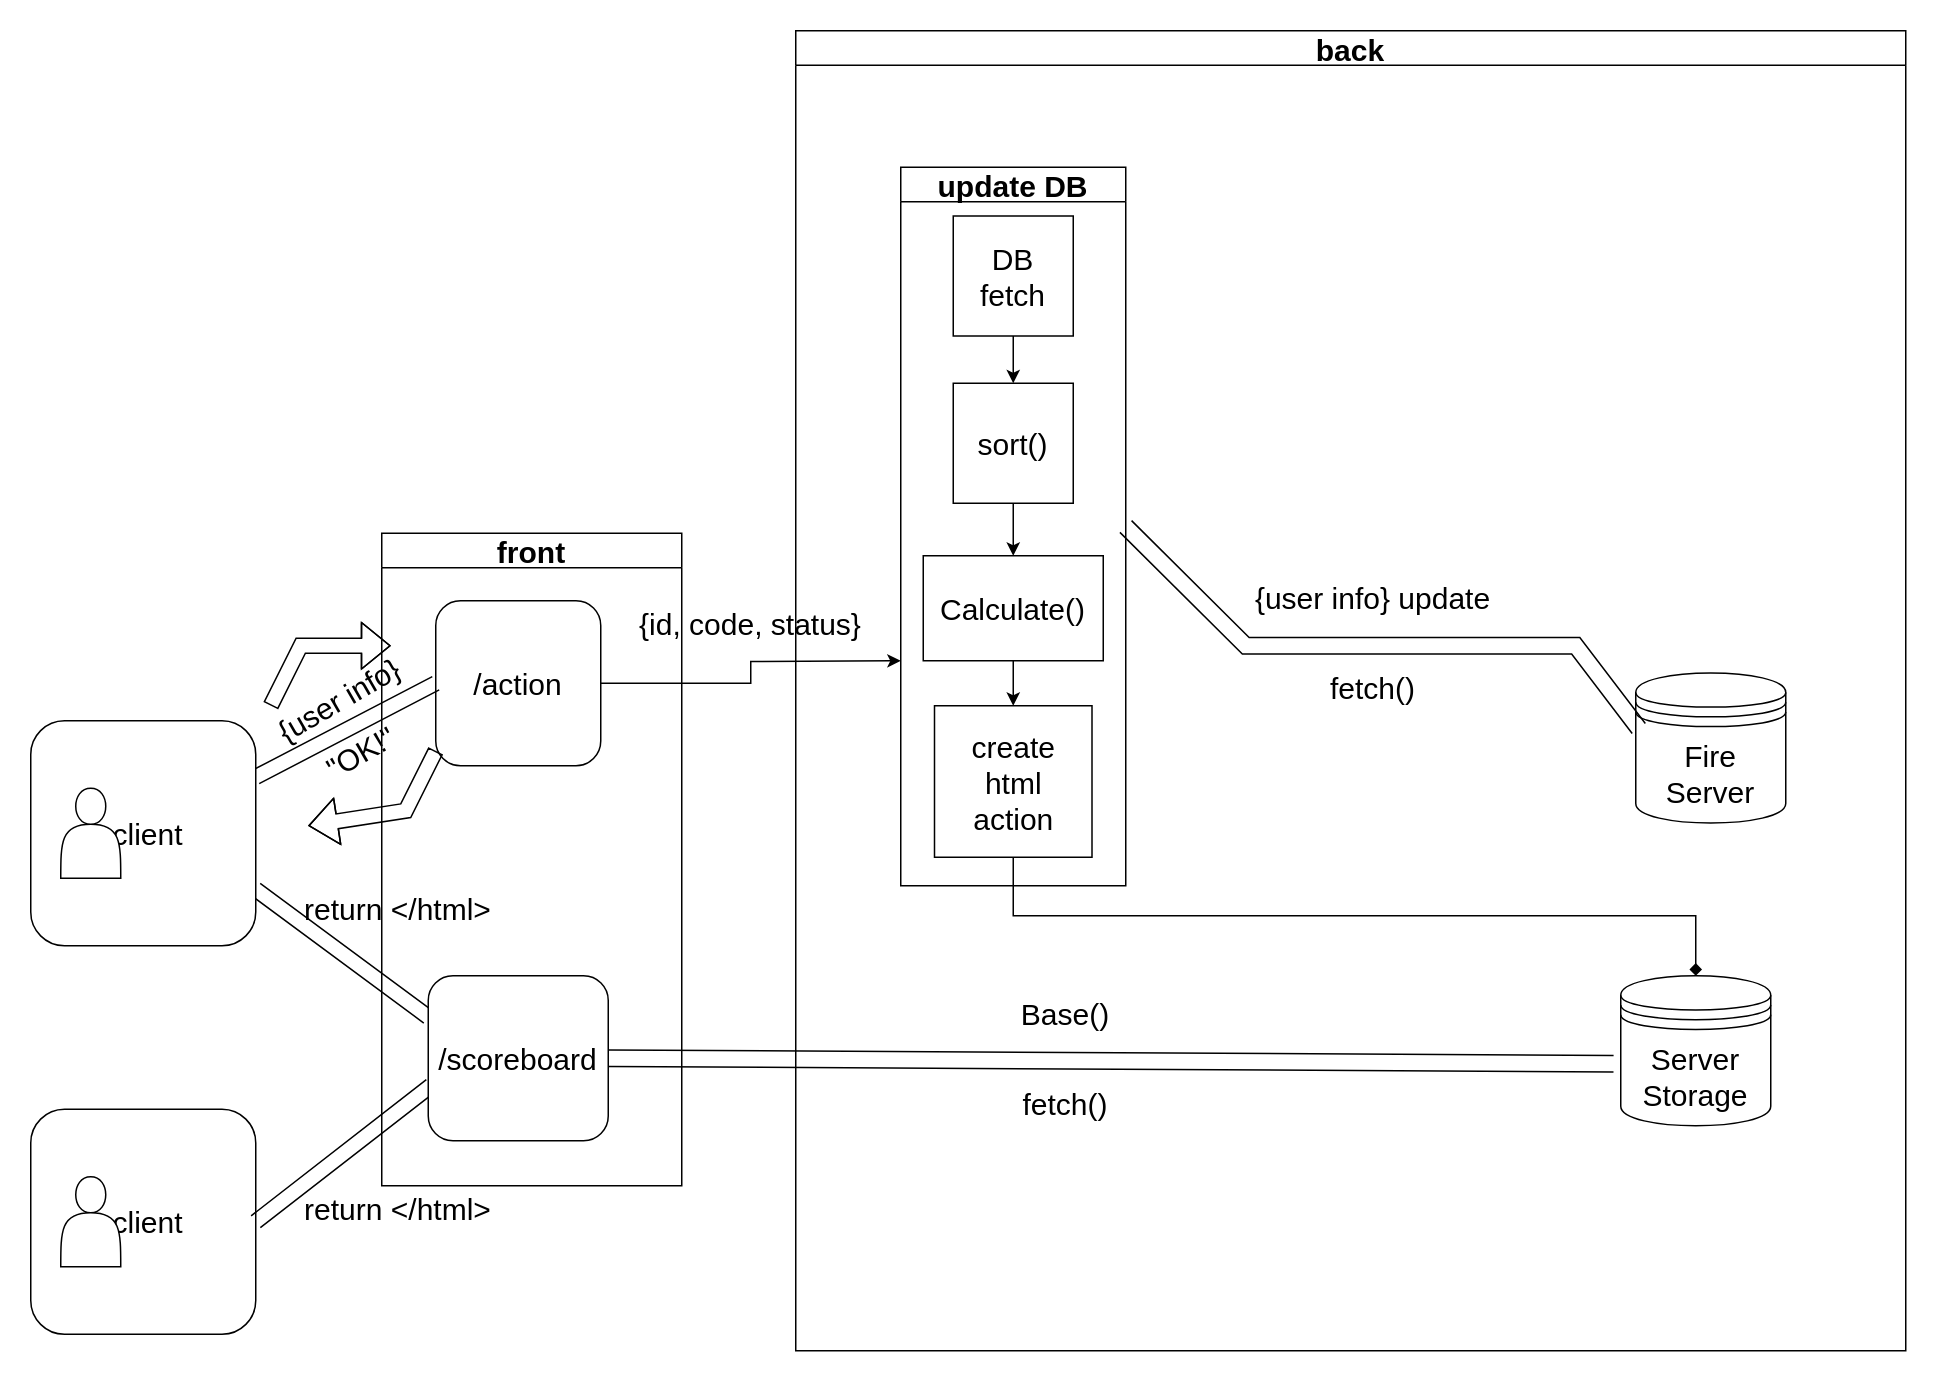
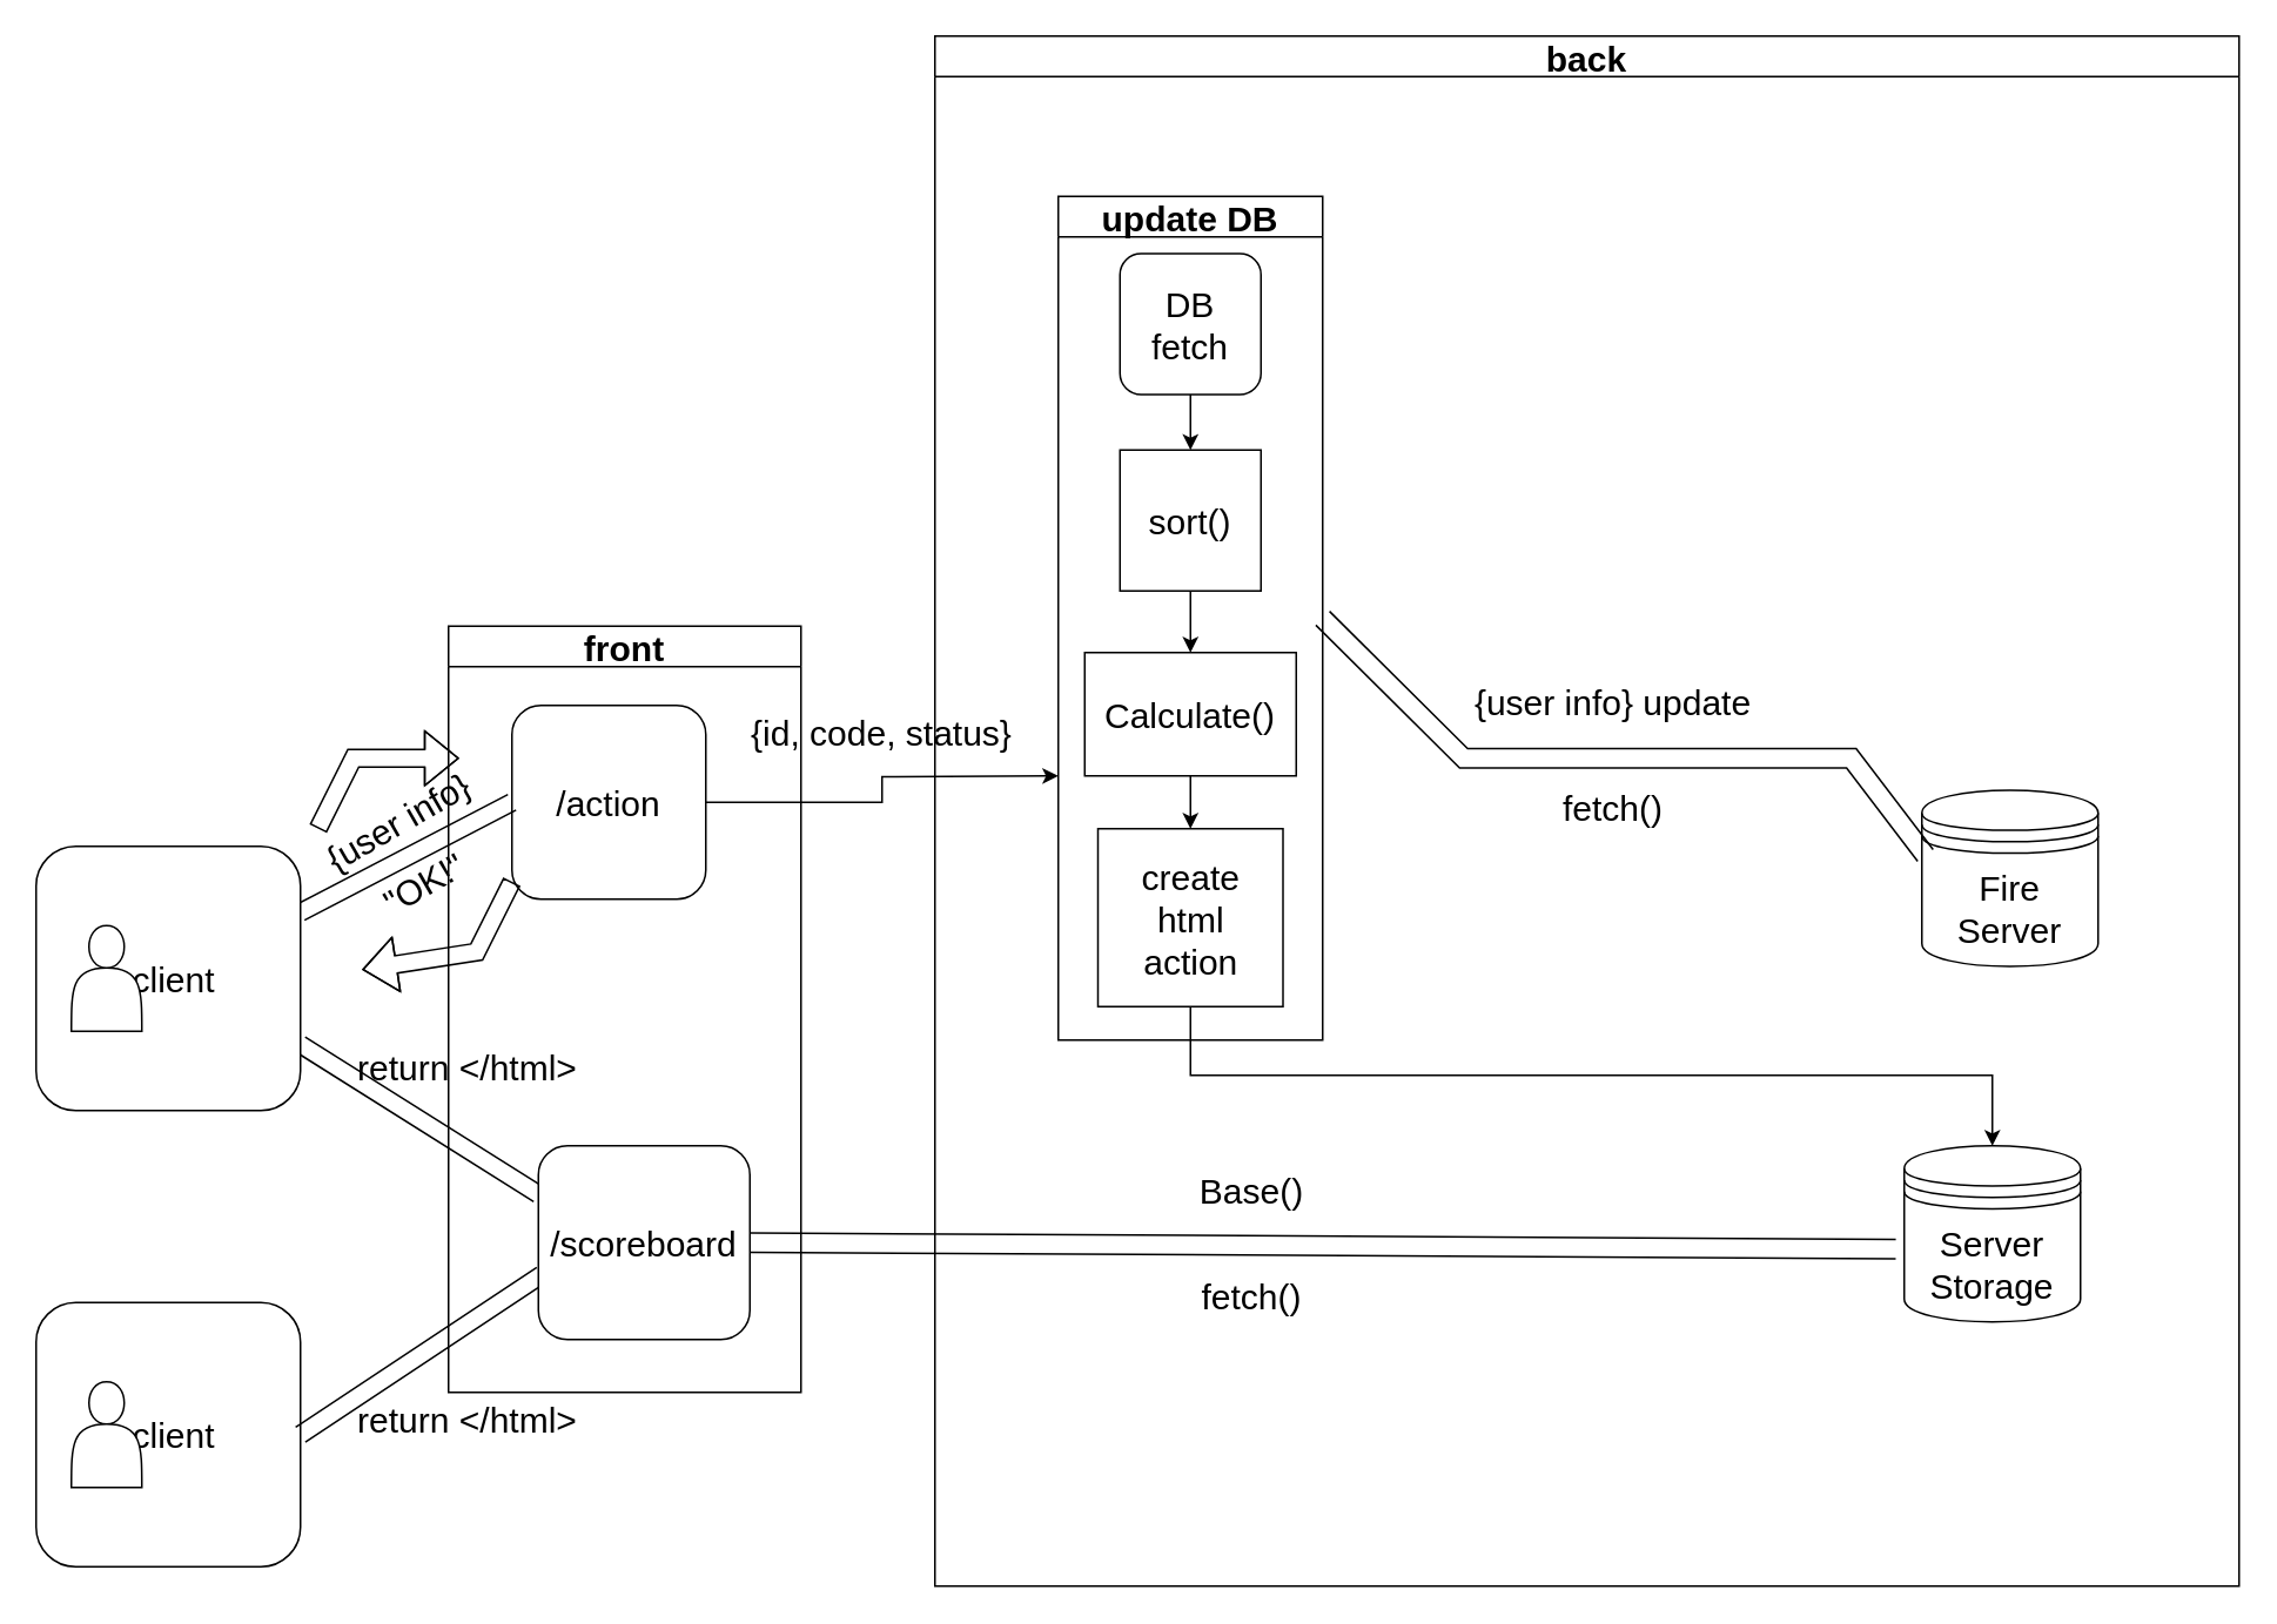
  <mxCell id="0" />
  <mxCell id="1" parent="0" />
  <mxCell id="2" style="edgeStyle=orthogonalEdgeStyle;rounded=0;orthogonalLoop=1;jettySize=auto;html=1;exitX=1;exitY=0.5;exitDx=0;exitDy=0;fontSize=20;" edge="1" parent="1" source="3"><mxGeometry relative="1" as="geometry"><mxPoint x="600" y="440" as="targetPoint" /></mxGeometry></mxCell>
  <mxCell id="3" value="/action" style="rounded=1;whiteSpace=wrap;html=1;fontSize=20;" vertex="1" parent="1"><mxGeometry x="290" y="400" width="110" height="110" as="geometry" /></mxCell>
  <mxCell id="4" value="" style="shape=link;html=1;rounded=0;fontSize=20;exitX=1;exitY=0.25;exitDx=0;exitDy=0;entryX=0;entryY=0.5;entryDx=0;entryDy=0;width=10;" edge="1" parent="1" source="11" target="3"><mxGeometry x="0.127" y="81" width="100" relative="1" as="geometry"><mxPoint x="180" y="570" as="sourcePoint" /><mxPoint x="420" y="583.333" as="targetPoint" /><mxPoint y="-1" as="offset" /></mxGeometry></mxCell>
  <mxCell id="5" value="{user info}" style="text;html=1;strokeColor=none;fillColor=none;align=center;verticalAlign=middle;whiteSpace=wrap;rounded=0;fontSize=20;rotation=-30;" vertex="1" parent="1"><mxGeometry x="170.66" y="450.95" width="109.28" height="30" as="geometry" /></mxCell>
  <mxCell id="6" value="&quot;OK!&quot;" style="text;html=1;strokeColor=none;fillColor=none;align=center;verticalAlign=middle;whiteSpace=wrap;rounded=0;fontSize=20;rotation=-30;" vertex="1" parent="1"><mxGeometry x="210" y="486" width="60" height="30" as="geometry" /></mxCell>
  <mxCell id="7" value="" style="shape=flexArrow;endArrow=classic;html=1;rounded=0;fontSize=20;exitX=0;exitY=0.909;exitDx=0;exitDy=0;exitPerimeter=0;" edge="1" parent="1" source="3"><mxGeometry width="50" height="50" relative="1" as="geometry"><mxPoint x="275" y="500" as="sourcePoint" /><mxPoint x="205" y="550" as="targetPoint" /><Array as="points"><mxPoint x="270" y="540" /></Array></mxGeometry></mxCell>
  <mxCell id="8" value="" style="shape=flexArrow;endArrow=classic;html=1;rounded=0;fontSize=20;" edge="1" parent="1"><mxGeometry width="50" height="50" relative="1" as="geometry"><mxPoint x="180" y="470" as="sourcePoint" /><mxPoint x="260" y="430" as="targetPoint" /><Array as="points"><mxPoint x="200" y="430" /></Array></mxGeometry></mxCell>
  <mxCell id="9" value="" style="shape=link;html=1;rounded=0;fontSize=20;exitX=1;exitY=0.75;exitDx=0;exitDy=0;width=10;entryX=0;entryY=0.25;entryDx=0;entryDy=0;" edge="1" parent="1" source="11" target="18"><mxGeometry x="0.127" y="81" width="100" relative="1" as="geometry"><mxPoint x="180" y="527.5" as="sourcePoint" /><mxPoint x="300" y="640" as="targetPoint" /><mxPoint y="-1" as="offset" /></mxGeometry></mxCell>
  <mxCell id="10" value="" style="group" vertex="1" connectable="0" parent="1"><mxGeometry x="20" y="480" width="150" height="150" as="geometry" /></mxCell>
  <mxCell id="11" value="&lt;span style=&quot;white-space: pre;&quot;&gt; &lt;/span&gt;&lt;span style=&quot;white-space: pre;&quot;&gt; &lt;/span&gt;&lt;font style=&quot;font-size: 20px;&quot;&gt;client&lt;/font&gt;" style="rounded=1;whiteSpace=wrap;html=1;" vertex="1" parent="10"><mxGeometry width="150" height="150" as="geometry" /></mxCell>
  <mxCell id="12" value="" style="shape=actor;whiteSpace=wrap;html=1;" vertex="1" parent="10"><mxGeometry x="20" y="45" width="40" height="60" as="geometry" /></mxCell>
  <mxCell id="13" value="" style="group" vertex="1" connectable="0" parent="1"><mxGeometry x="20" y="739" width="150" height="150" as="geometry" /></mxCell>
  <mxCell id="14" value="&lt;span style=&quot;white-space: pre;&quot;&gt; &lt;/span&gt;&lt;span style=&quot;white-space: pre;&quot;&gt; &lt;/span&gt;&lt;font style=&quot;font-size: 20px;&quot;&gt;client&lt;/font&gt;" style="rounded=1;whiteSpace=wrap;html=1;" vertex="1" parent="13"><mxGeometry width="150" height="150" as="geometry" /></mxCell>
  <mxCell id="15" value="" style="shape=actor;whiteSpace=wrap;html=1;" vertex="1" parent="13"><mxGeometry x="20" y="45" width="40" height="60" as="geometry" /></mxCell>
  <mxCell id="16" value="" style="shape=link;html=1;rounded=0;fontSize=20;exitX=1;exitY=0.5;exitDx=0;exitDy=0;width=10;entryX=0.015;entryY=0.666;entryDx=0;entryDy=0;entryPerimeter=0;" edge="1" parent="1" source="14" target="18"><mxGeometry x="0.127" y="81" width="100" relative="1" as="geometry"><mxPoint x="180" y="602.5" as="sourcePoint" /><mxPoint x="280" y="710" as="targetPoint" /><mxPoint y="-1" as="offset" /></mxGeometry></mxCell>
  <mxCell id="17" value="front" style="swimlane;fontSize=20;" vertex="1" parent="1"><mxGeometry x="254" y="355" width="200" height="435" as="geometry" /></mxCell>
- <mxCell id="18" value="/scoreboard" style="rounded=1;whiteSpace=wrap;html=1;fontSize=20;" vertex="1" parent="17"><mxGeometry x="31" y="295" width="120" height="110" as="geometry" /></mxCell>
+ <mxCell id="18" value="/scoreboard" style="rounded=1;whiteSpace=wrap;html=1;fontSize=20;" vertex="1" parent="17"><mxGeometry x="51" y="295" width="120" height="110" as="geometry" /></mxCell>
  <mxCell id="19" value="return &amp;lt;/html&amp;gt;" style="text;html=1;strokeColor=none;fillColor=none;align=center;verticalAlign=middle;whiteSpace=wrap;rounded=0;fontSize=20;" vertex="1" parent="17"><mxGeometry x="-64" y="235" width="150" height="30" as="geometry" /></mxCell>
  <mxCell id="20" value="" style="group" vertex="1" connectable="0" parent="1"><mxGeometry x="910.005" y="360" width="280.005" height="242.16" as="geometry" /></mxCell>
  <mxCell id="21" value="" style="group" vertex="1" connectable="0" parent="20"><mxGeometry width="280.005" height="242.16" as="geometry" /></mxCell>
  <mxCell id="22" value="Fire&lt;br&gt;Server" style="shape=datastore;whiteSpace=wrap;html=1;fontSize=20;" vertex="1" parent="21"><mxGeometry x="180.005" y="88.16" width="100" height="100" as="geometry" /></mxCell>
  <mxCell id="23" value="fetch()" style="text;html=1;strokeColor=none;fillColor=none;align=center;verticalAlign=middle;whiteSpace=wrap;rounded=0;fontSize=20;rotation=0;" vertex="1" parent="21"><mxGeometry x="-25.025" y="83.16" width="60" height="30" as="geometry" /></mxCell>
  <mxCell id="24" value="{user info} update" style="text;html=1;strokeColor=none;fillColor=none;align=center;verticalAlign=middle;whiteSpace=wrap;rounded=0;fontSize=20;rotation=0;" vertex="1" parent="21"><mxGeometry x="-80.005" y="23.16" width="169.96" height="30" as="geometry" /></mxCell>
  <mxCell id="25" value="return &amp;lt;/html&amp;gt;" style="text;html=1;strokeColor=none;fillColor=none;align=center;verticalAlign=middle;whiteSpace=wrap;rounded=0;fontSize=20;" vertex="1" parent="1"><mxGeometry x="190" y="790" width="150" height="30" as="geometry" /></mxCell>
  <mxCell id="26" value="{id, code, status}" style="text;html=1;strokeColor=none;fillColor=none;align=center;verticalAlign=middle;whiteSpace=wrap;rounded=0;fontSize=20;" vertex="1" parent="1"><mxGeometry x="410" y="400" width="180" height="30" as="geometry" /></mxCell>
  <mxCell id="27" value="" style="shape=link;html=1;rounded=0;fontSize=20;width=11;exitX=1;exitY=0.5;exitDx=0;exitDy=0;entryX=-0.048;entryY=0.586;entryDx=0;entryDy=0;entryPerimeter=0;" edge="1" parent="1" source="18" target="28"><mxGeometry width="100" relative="1" as="geometry"><mxPoint x="1000.01" y="609" as="sourcePoint" /><mxPoint x="940" y="705" as="targetPoint" /></mxGeometry></mxCell>
  <mxCell id="28" value="Server&lt;br&gt;Storage" style="shape=datastore;whiteSpace=wrap;html=1;fontSize=20;" vertex="1" parent="1"><mxGeometry x="1080" y="650" width="100" height="100" as="geometry" /></mxCell>
- <mxCell id="29" style="edgeStyle=orthogonalEdgeStyle;rounded=0;orthogonalLoop=1;jettySize=auto;html=1;entryX=0.5;entryY=0;entryDx=0;entryDy=0;fontSize=20;endArrow=diamond;" edge="1" parent="1" source="38" target="28"><mxGeometry relative="1" as="geometry"><Array as="points"><mxPoint x="675" y="610" /><mxPoint x="1130" y="610" /></Array></mxGeometry></mxCell>
+ <mxCell id="29" style="edgeStyle=orthogonalEdgeStyle;rounded=0;orthogonalLoop=1;jettySize=auto;html=1;entryX=0.5;entryY=0;entryDx=0;entryDy=0;fontSize=20;" edge="1" parent="1" source="38" target="28"><mxGeometry relative="1" as="geometry"><Array as="points"><mxPoint x="675" y="610" /><mxPoint x="1130" y="610" /></Array></mxGeometry></mxCell>
  <mxCell id="30" value="Base()" style="text;html=1;strokeColor=none;fillColor=none;align=center;verticalAlign=middle;whiteSpace=wrap;rounded=0;fontSize=20;" vertex="1" parent="1"><mxGeometry x="680" y="660" width="60" height="30" as="geometry" /></mxCell>
  <mxCell id="31" value="fetch()" style="text;html=1;strokeColor=none;fillColor=none;align=center;verticalAlign=middle;whiteSpace=wrap;rounded=0;fontSize=20;" vertex="1" parent="1"><mxGeometry x="680" y="720" width="60" height="30" as="geometry" /></mxCell>
  <mxCell id="32" value="back" style="swimlane;fontSize=20;" vertex="1" parent="1"><mxGeometry x="530" y="20" width="740" height="880" as="geometry" /></mxCell>
  <mxCell id="33" value="update DB" style="swimlane;fontSize=20;startSize=23;" vertex="1" parent="32"><mxGeometry x="70" y="91" width="150" height="479" as="geometry" /></mxCell>
  <mxCell id="34" value="" style="edgeStyle=orthogonalEdgeStyle;rounded=0;orthogonalLoop=1;jettySize=auto;html=1;fontSize=20;" edge="1" parent="33" source="35" target="37"><mxGeometry relative="1" as="geometry" /></mxCell>
- <mxCell id="35" value="DB&lt;br&gt;fetch" style="whiteSpace=wrap;html=1;aspect=fixed;fontSize=20;" vertex="1" parent="33"><mxGeometry x="35" y="32.5" width="80" height="80" as="geometry" /></mxCell>
+ <mxCell id="35" value="DB&lt;br&gt;fetch" style="whiteSpace=wrap;html=1;aspect=fixed;fontSize=20;rounded=1;" vertex="1" parent="33"><mxGeometry x="35" y="32.5" width="80" height="80" as="geometry" /></mxCell>
  <mxCell id="36" value="" style="edgeStyle=orthogonalEdgeStyle;rounded=0;orthogonalLoop=1;jettySize=auto;html=1;fontSize=20;" edge="1" parent="33" source="37" target="40"><mxGeometry relative="1" as="geometry" /></mxCell>
  <mxCell id="37" value="sort()" style="whiteSpace=wrap;html=1;aspect=fixed;fontSize=20;" vertex="1" parent="33"><mxGeometry x="35" y="144" width="80" height="80" as="geometry" /></mxCell>
  <mxCell id="38" value="create&lt;br&gt;html&lt;br&gt;action" style="whiteSpace=wrap;html=1;fontSize=20;" vertex="1" parent="33"><mxGeometry x="22.5" y="359" width="105" height="101" as="geometry" /></mxCell>
  <mxCell id="39" value="" style="edgeStyle=orthogonalEdgeStyle;rounded=0;orthogonalLoop=1;jettySize=auto;html=1;fontSize=20;" edge="1" parent="33" source="40" target="38"><mxGeometry relative="1" as="geometry" /></mxCell>
  <mxCell id="40" value="Calculate()" style="whiteSpace=wrap;html=1;fontSize=20;" vertex="1" parent="33"><mxGeometry x="15" y="259" width="120" height="70" as="geometry" /></mxCell>
  <mxCell id="41" value="" style="shape=link;html=1;rounded=0;fontSize=20;width=11;entryX=0.02;entryY=0.37;entryDx=0;entryDy=0;entryPerimeter=0;exitX=1;exitY=0.5;exitDx=0;exitDy=0;" edge="1" parent="1" source="33" target="22"><mxGeometry width="100" relative="1" as="geometry"><mxPoint x="850.01" y="482.16" as="sourcePoint" /><mxPoint x="1020.01" y="557.604" as="targetPoint" /><Array as="points"><mxPoint x="830" y="430" /><mxPoint x="1050" y="430" /></Array></mxGeometry></mxCell>
